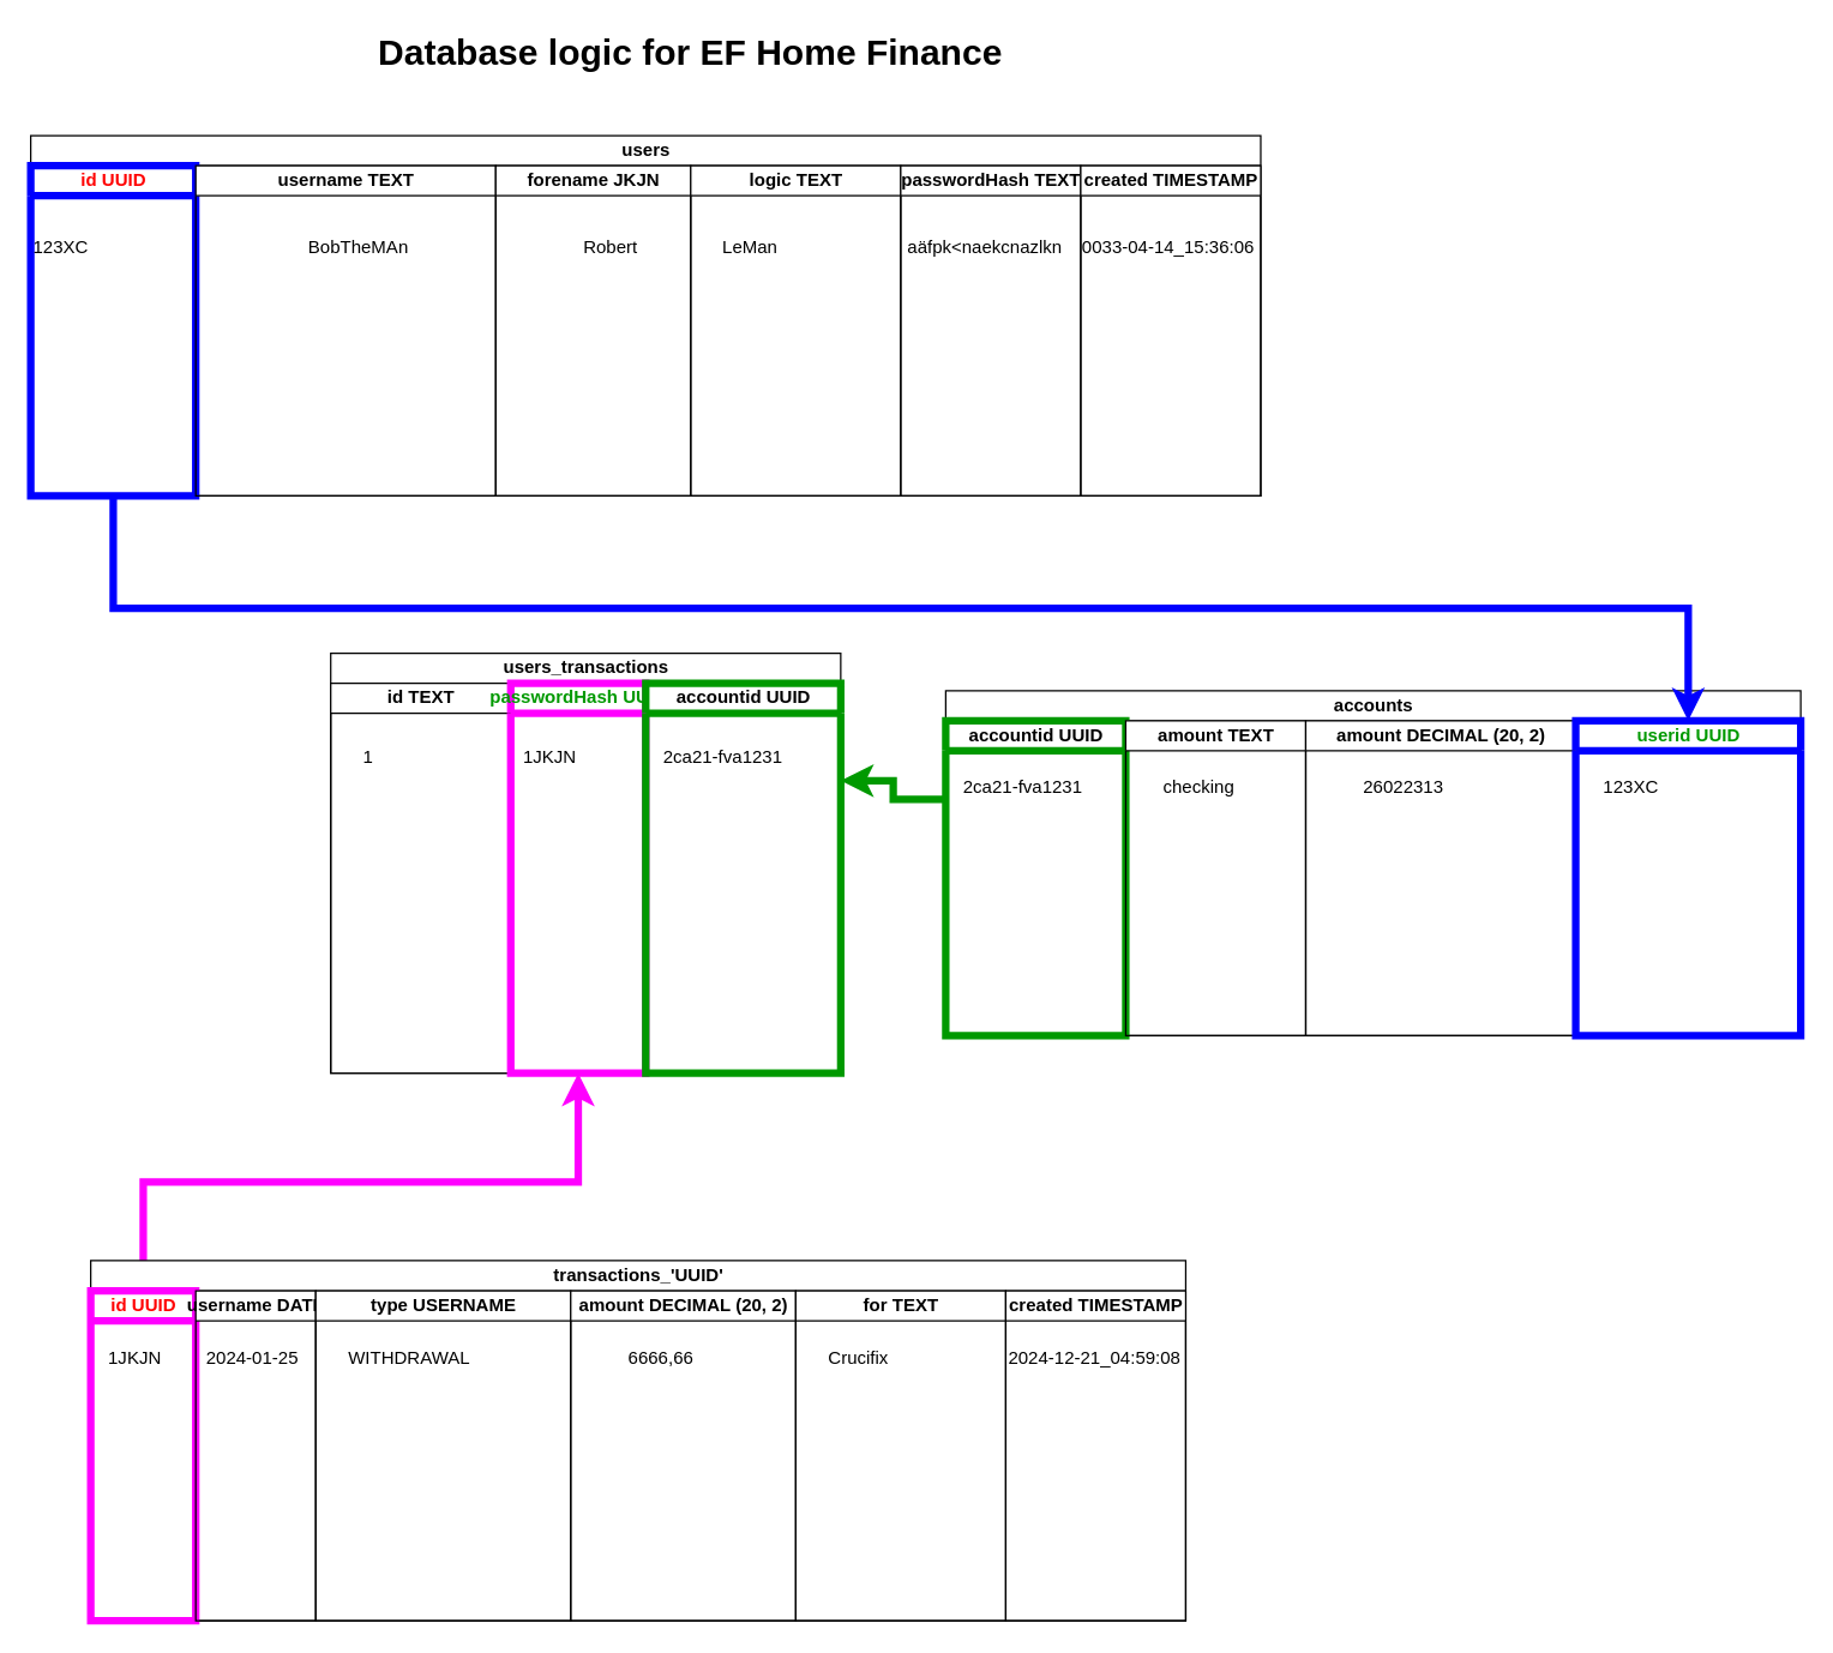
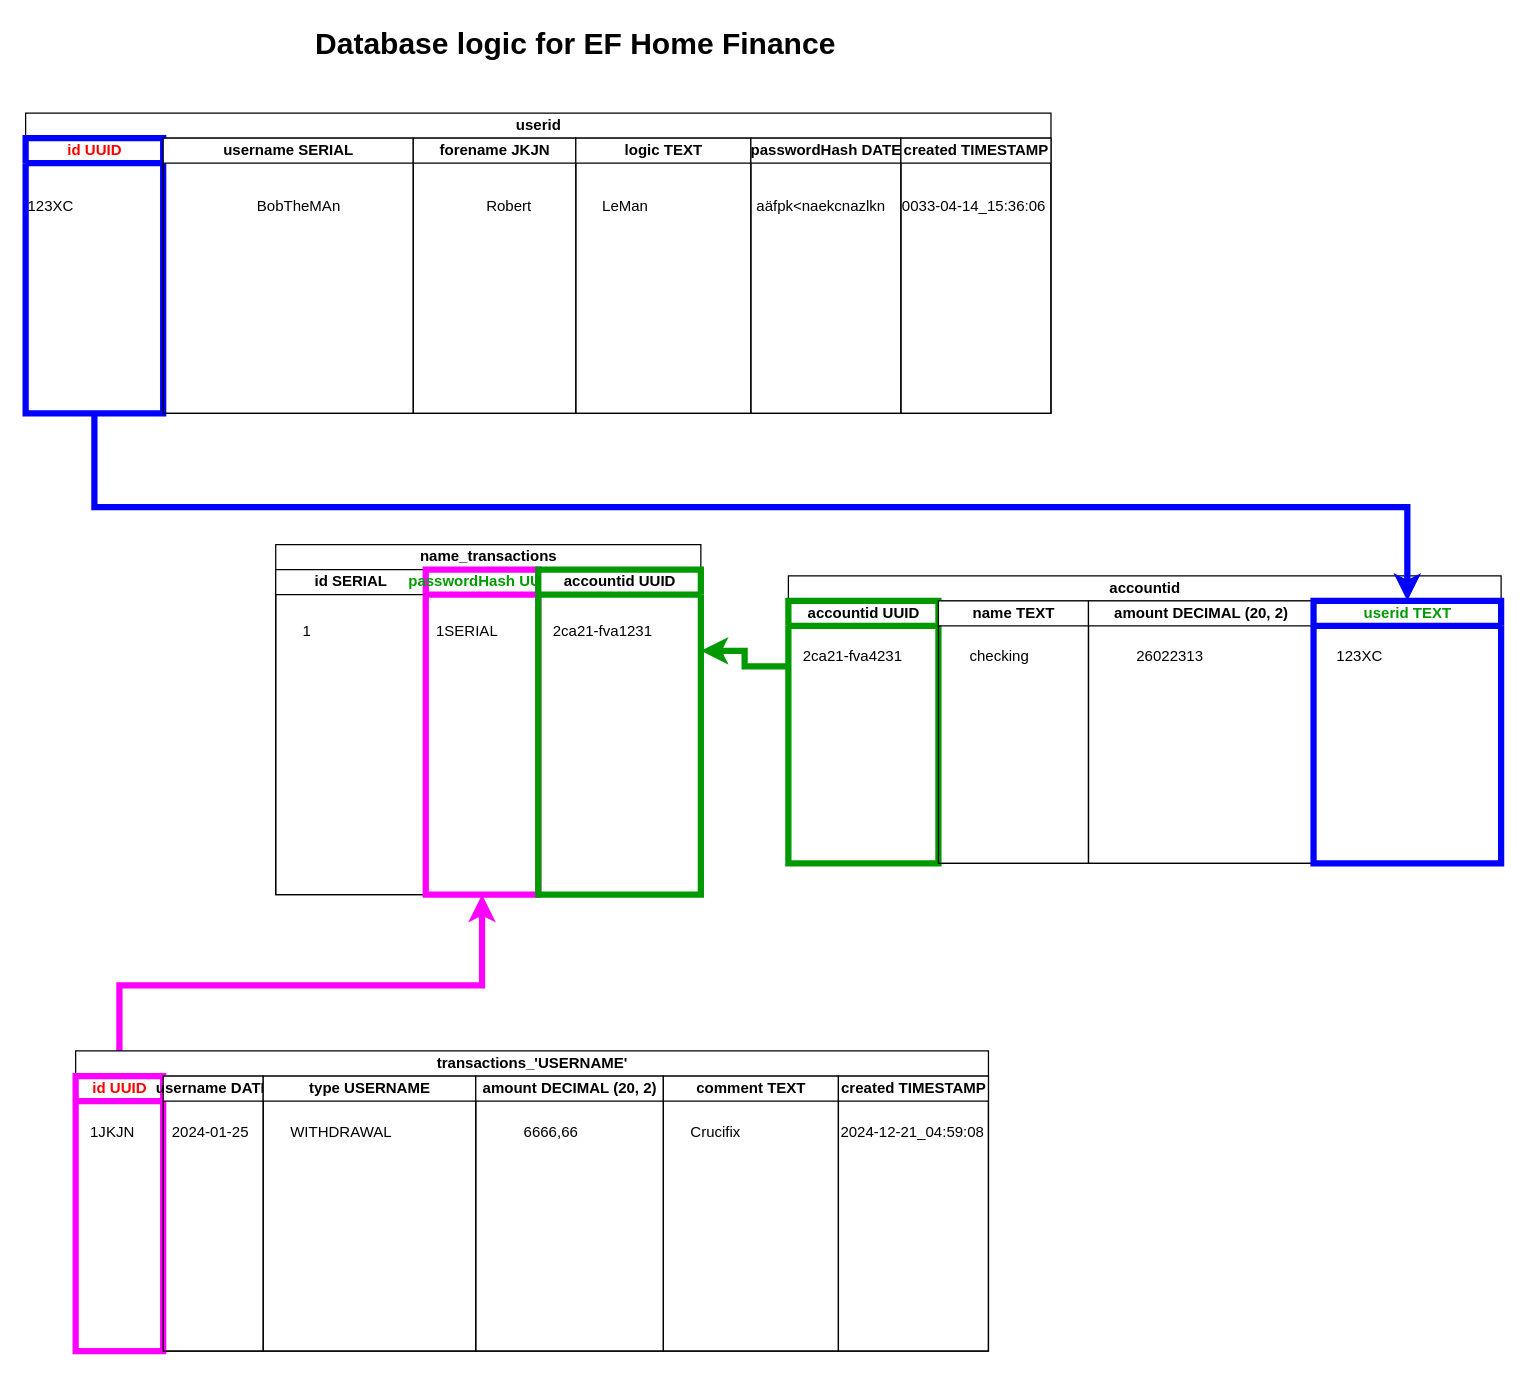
  <mxCell id="0" />
  <mxCell id="1" parent="0" />
- <mxCell id="2" value="users_transactions" style="swimlane;childLayout=stackLayout;resizeParent=1;resizeParentMax=0;startSize=20;html=1;" parent="1" vertex="1"><mxGeometry x="220" y="435" width="340" height="280" as="geometry" /></mxCell>
- <mxCell id="3" value="id TEXT" style="swimlane;startSize=20;html=1;" parent="2" vertex="1"><mxGeometry y="20" width="120" height="260" as="geometry" /></mxCell>
+ <mxCell id="2" value="name_transactions" style="swimlane;childLayout=stackLayout;resizeParent=1;resizeParentMax=0;startSize=20;html=1;" parent="1" vertex="1"><mxGeometry x="220" y="435" width="340" height="280" as="geometry" /></mxCell>
+ <mxCell id="3" value="id SERIAL" style="swimlane;startSize=20;html=1;" parent="2" vertex="1"><mxGeometry y="20" width="120" height="260" as="geometry" /></mxCell>
  <mxCell id="4" value="&lt;font color=&quot;#009900&quot;&gt;passwordHash UUID&lt;/font&gt;" style="swimlane;startSize=20;html=1;strokeWidth=5;strokeColor=#FF00FF;" parent="2" vertex="1"><mxGeometry x="120" y="20" width="90" height="260" as="geometry" /></mxCell>
- <mxCell id="5" value="1&amp;nbsp; &amp;nbsp; &amp;nbsp;&lt;span style=&quot;white-space: pre;&quot;&gt;&#09;&lt;/span&gt;&lt;span style=&quot;white-space: pre;&quot;&gt;&#09;&lt;/span&gt;&lt;span style=&quot;white-space: pre;&quot;&gt;&#09;&lt;/span&gt;&lt;span style=&quot;white-space: pre;&quot;&gt;&#09;&lt;/span&gt;1JKJN&lt;span style=&quot;white-space: pre;&quot;&gt;&#09;&lt;/span&gt;&amp;nbsp; &amp;nbsp; &amp;nbsp; &amp;nbsp; &amp;nbsp; &amp;nbsp; 2ca21-fva1231&amp;nbsp;" style="text;html=1;align=left;verticalAlign=middle;whiteSpace=wrap;rounded=0;" parent="4" vertex="1"><mxGeometry x="-100" y="35" width="310" height="30" as="geometry" /></mxCell>
+ <mxCell id="5" value="1&amp;nbsp; &amp;nbsp; &amp;nbsp;&lt;span style=&quot;white-space: pre;&quot;&gt;&#09;&lt;/span&gt;&lt;span style=&quot;white-space: pre;&quot;&gt;&#09;&lt;/span&gt;&lt;span style=&quot;white-space: pre;&quot;&gt;&#09;&lt;/span&gt;&lt;span style=&quot;white-space: pre;&quot;&gt;&#09;&lt;/span&gt;1SERIAL&lt;span style=&quot;white-space: pre;&quot;&gt;&#09;&lt;/span&gt;&amp;nbsp; &amp;nbsp; &amp;nbsp; &amp;nbsp; &amp;nbsp; &amp;nbsp; 2ca21-fva1231&amp;nbsp;" style="text;html=1;align=left;verticalAlign=middle;whiteSpace=wrap;rounded=0;" parent="4" vertex="1"><mxGeometry x="-100" y="35" width="310" height="30" as="geometry" /></mxCell>
  <mxCell id="6" value="accountid UUID" style="swimlane;startSize=20;html=1;strokeColor=#009900;strokeWidth=5;" parent="2" vertex="1"><mxGeometry x="210" y="20" width="130" height="260" as="geometry" /></mxCell>
  <mxCell id="7" style="edgeStyle=orthogonalEdgeStyle;rounded=0;orthogonalLoop=1;jettySize=auto;html=1;exitX=0.5;exitY=0;exitDx=0;exitDy=0;entryX=0.5;entryY=1;entryDx=0;entryDy=0;strokeWidth=5;strokeColor=#FF00FF;" parent="1" source="18" target="4" edge="1"><mxGeometry relative="1" as="geometry" /></mxCell>
- <mxCell id="8" value="users" style="swimlane;childLayout=stackLayout;resizeParent=1;resizeParentMax=0;startSize=20;html=1;" parent="1" vertex="1"><mxGeometry y="90" width="820" height="240" as="geometry" x="20" /></mxCell>
+ <mxCell id="8" value="userid" style="swimlane;childLayout=stackLayout;resizeParent=1;resizeParentMax=0;startSize=20;html=1;" parent="1" vertex="1"><mxGeometry y="90" width="820" height="240" as="geometry" x="20" /></mxCell>
  <mxCell id="9" value="&lt;font color=&quot;#ff0000&quot;&gt;id UUID&lt;/font&gt;" style="swimlane;startSize=20;html=1;strokeColor=#0000FF;strokeWidth=5;" parent="8" vertex="1"><mxGeometry y="20" width="110" height="220" as="geometry" /></mxCell>
- <mxCell id="10" value="username TEXT" style="swimlane;startSize=20;html=1;" parent="8" vertex="1"><mxGeometry x="110" y="20" width="200" height="220" as="geometry" /></mxCell>
+ <mxCell id="10" value="username SERIAL" style="swimlane;startSize=20;html=1;" parent="8" vertex="1"><mxGeometry x="110" y="20" width="200" height="220" as="geometry" /></mxCell>
  <mxCell id="11" value="forename JKJN" style="swimlane;startSize=20;html=1;" parent="8" vertex="1"><mxGeometry x="310" y="20" width="130" height="220" as="geometry" /></mxCell>
  <mxCell id="12" value="123XC&amp;nbsp; &amp;nbsp; &amp;nbsp; &amp;nbsp; &amp;nbsp; &amp;nbsp; &amp;nbsp; &amp;nbsp; &amp;nbsp; &amp;nbsp; &amp;nbsp; &amp;nbsp; &amp;nbsp; &amp;nbsp; &amp;nbsp; &amp;nbsp; &amp;nbsp; &amp;nbsp; &amp;nbsp; &amp;nbsp; &amp;nbsp; &amp;nbsp; BobTheMAn&amp;nbsp; &amp;nbsp; &amp;nbsp; &amp;nbsp; &amp;nbsp; &amp;nbsp; &amp;nbsp; &amp;nbsp; &amp;nbsp; &amp;nbsp; &amp;nbsp; &amp;nbsp; &amp;nbsp; &amp;nbsp; &amp;nbsp; &amp;nbsp; &amp;nbsp; &amp;nbsp;Robert&amp;nbsp; &amp;nbsp; &amp;nbsp; &amp;nbsp; &amp;nbsp; &amp;nbsp; &amp;nbsp; &amp;nbsp; &amp;nbsp;LeMan&amp;nbsp; &amp;nbsp; &amp;nbsp; &amp;nbsp; &amp;nbsp; &amp;nbsp; &amp;nbsp; &amp;nbsp; &amp;nbsp; &amp;nbsp; &amp;nbsp; &amp;nbsp; &amp;nbsp; aäfpk&amp;lt;naekcnazlkn&amp;nbsp; &amp;nbsp; 0033-04-14_15:36:06" style="text;html=1;align=left;verticalAlign=middle;whiteSpace=wrap;rounded=0;" parent="11" vertex="1"><mxGeometry x="-310" y="40" width="860" height="30" as="geometry" /></mxCell>
  <mxCell id="13" value="logic TEXT" style="swimlane;startSize=20;html=1;" parent="8" vertex="1"><mxGeometry x="440" y="20" width="140" height="220" as="geometry" /></mxCell>
- <mxCell id="14" value="passwordHash TEXT" style="swimlane;startSize=20;html=1;" parent="8" vertex="1"><mxGeometry x="580" y="20" width="120" height="220" as="geometry" /></mxCell>
+ <mxCell id="14" value="passwordHash DATE" style="swimlane;startSize=20;html=1;" parent="8" vertex="1"><mxGeometry x="580" y="20" width="120" height="220" as="geometry" /></mxCell>
  <mxCell id="15" value="created TIMESTAMP" style="swimlane;startSize=20;html=1;" parent="8" vertex="1"><mxGeometry x="700" y="20" width="120" height="220" as="geometry" /></mxCell>
  <mxCell id="16" value="&lt;h1&gt;Database logic for EF Home Finance&lt;/h1&gt;" style="text;html=1;align=center;verticalAlign=middle;whiteSpace=wrap;rounded=0;" parent="1" vertex="1"><mxGeometry x="120" y="20" width="680" height="30" as="geometry" /></mxCell>
- <mxCell id="17" value="transactions_'UUID'" style="swimlane;childLayout=stackLayout;resizeParent=1;resizeParentMax=0;startSize=20;html=1;" parent="1" vertex="1"><mxGeometry x="60" y="840" width="730" height="240" as="geometry" /></mxCell>
+ <mxCell id="17" value="transactions_'USERNAME'" style="swimlane;childLayout=stackLayout;resizeParent=1;resizeParentMax=0;startSize=20;html=1;" parent="1" vertex="1"><mxGeometry x="60" y="840" width="730" height="240" as="geometry" /></mxCell>
  <mxCell id="18" value="&lt;font color=&quot;#ff0000&quot;&gt;id UUID&lt;/font&gt;" style="swimlane;startSize=20;html=1;strokeWidth=5;strokeColor=#FF00FF;" parent="17" vertex="1"><mxGeometry y="20" width="70" height="220" as="geometry" /></mxCell>
  <mxCell id="19" value="1JKJN&amp;nbsp; &amp;nbsp; &amp;nbsp; &amp;nbsp; &amp;nbsp;2024-01-25&amp;nbsp; &amp;nbsp; &amp;nbsp; &amp;nbsp; &amp;nbsp; WITHDRAWAL&lt;span style=&quot;white-space: pre;&quot;&gt;&#09;&lt;/span&gt;&lt;span style=&quot;white-space: pre;&quot;&gt;&#09;&lt;/span&gt;&lt;span style=&quot;white-space: pre;&quot;&gt;&#09;&lt;/span&gt;&lt;span style=&quot;white-space: pre;&quot;&gt;&#09;&lt;/span&gt;6666,66&lt;span style=&quot;white-space: pre;&quot;&gt;&#09;&lt;/span&gt;&lt;span style=&quot;white-space: pre;&quot;&gt;&#09;&lt;/span&gt;&lt;span style=&quot;white-space: pre;&quot;&gt;&#09;&lt;/span&gt;&lt;span style=&quot;white-space: pre;&quot;&gt;&#09;&lt;/span&gt;Crucifix&lt;span style=&quot;white-space: pre;&quot;&gt;&#09;&lt;/span&gt;&lt;span style=&quot;white-space: pre;&quot;&gt;&#09;&lt;/span&gt;&lt;span style=&quot;white-space: pre;&quot;&gt;&#09;    2024-12-21_04:59:08&lt;/span&gt;" style="text;html=1;align=left;verticalAlign=middle;whiteSpace=wrap;rounded=0;" parent="18" vertex="1"><mxGeometry x="10" y="30" width="720" height="30" as="geometry" /></mxCell>
  <mxCell id="20" value="username DATE" style="swimlane;startSize=20;html=1;" parent="17" vertex="1"><mxGeometry x="70" y="20" width="80" height="220" as="geometry" /></mxCell>
  <mxCell id="21" value="type USERNAME" style="swimlane;startSize=20;html=1;" parent="17" vertex="1"><mxGeometry x="150" y="20" width="170" height="220" as="geometry" /></mxCell>
  <mxCell id="22" value="amount DECIMAL (20, 2)" style="swimlane;startSize=20;html=1;" parent="17" vertex="1"><mxGeometry x="320" y="20" width="150" height="220" as="geometry" /></mxCell>
- <mxCell id="23" value="for TEXT" style="swimlane;startSize=20;html=1;" parent="17" vertex="1"><mxGeometry x="470" y="20" width="140" height="220" as="geometry" /></mxCell>
+ <mxCell id="23" value="comment TEXT" style="swimlane;startSize=20;html=1;" parent="17" vertex="1"><mxGeometry x="470" y="20" width="140" height="220" as="geometry" /></mxCell>
  <mxCell id="24" value="created TIMESTAMP" style="swimlane;startSize=20;html=1;" parent="17" vertex="1"><mxGeometry x="610" y="20" width="120" height="220" as="geometry" /></mxCell>
- <mxCell id="25" value="accounts" style="swimlane;childLayout=stackLayout;resizeParent=1;resizeParentMax=0;startSize=20;html=1;" parent="1" vertex="1"><mxGeometry x="630" y="460" width="570" height="230" as="geometry" /></mxCell>
+ <mxCell id="25" value="accountid" style="swimlane;childLayout=stackLayout;resizeParent=1;resizeParentMax=0;startSize=20;html=1;" parent="1" vertex="1"><mxGeometry x="630" y="460" width="570" height="230" as="geometry" /></mxCell>
  <mxCell id="26" value="accountid UUID" style="swimlane;startSize=20;html=1;strokeColor=#009900;strokeWidth=5;" parent="25" vertex="1"><mxGeometry y="20" width="120" height="210" as="geometry" /></mxCell>
- <mxCell id="27" value="2ca21-fva1231&amp;nbsp;&lt;span style=&quot;white-space: pre;&quot;&gt;&#09;&lt;/span&gt;&lt;span style=&quot;white-space: pre;&quot;&gt;&#09;&lt;/span&gt;checking&lt;span style=&quot;white-space: pre;&quot;&gt;&#09;&lt;/span&gt;&lt;span style=&quot;white-space: pre;&quot;&gt;&#09;&lt;/span&gt;&lt;span style=&quot;white-space: pre;&quot;&gt;&#09;&lt;/span&gt;&lt;span style=&quot;white-space: pre;&quot;&gt;&#09;&lt;/span&gt;26022313&lt;span style=&quot;white-space: pre;&quot;&gt;&#09;&lt;/span&gt;&lt;span style=&quot;white-space: pre;&quot;&gt;&#09;&lt;/span&gt;&lt;span style=&quot;white-space: pre;&quot;&gt;&#09;&lt;/span&gt;&lt;span style=&quot;white-space: pre;&quot;&gt;&#09;&lt;/span&gt;123XC" style="text;html=1;align=left;verticalAlign=middle;whiteSpace=wrap;rounded=0;" parent="26" vertex="1"><mxGeometry x="10" y="30" width="520" height="30" as="geometry" /></mxCell>
- <mxCell id="28" value="amount TEXT" style="swimlane;startSize=20;html=1;" parent="25" vertex="1"><mxGeometry x="120" y="20" width="120" height="210" as="geometry" /></mxCell>
+ <mxCell id="27" value="2ca21-fva4231&amp;nbsp;&lt;span style=&quot;white-space: pre;&quot;&gt;&#09;&lt;/span&gt;&lt;span style=&quot;white-space: pre;&quot;&gt;&#09;&lt;/span&gt;checking&lt;span style=&quot;white-space: pre;&quot;&gt;&#09;&lt;/span&gt;&lt;span style=&quot;white-space: pre;&quot;&gt;&#09;&lt;/span&gt;&lt;span style=&quot;white-space: pre;&quot;&gt;&#09;&lt;/span&gt;&lt;span style=&quot;white-space: pre;&quot;&gt;&#09;&lt;/span&gt;26022313&lt;span style=&quot;white-space: pre;&quot;&gt;&#09;&lt;/span&gt;&lt;span style=&quot;white-space: pre;&quot;&gt;&#09;&lt;/span&gt;&lt;span style=&quot;white-space: pre;&quot;&gt;&#09;&lt;/span&gt;&lt;span style=&quot;white-space: pre;&quot;&gt;&#09;&lt;/span&gt;123XC" style="text;html=1;align=left;verticalAlign=middle;whiteSpace=wrap;rounded=0;" parent="26" vertex="1"><mxGeometry x="10" y="30" width="520" height="30" as="geometry" /></mxCell>
+ <mxCell id="28" value="name TEXT" style="swimlane;startSize=20;html=1;" parent="25" vertex="1"><mxGeometry x="120" y="20" width="120" height="210" as="geometry" /></mxCell>
  <mxCell id="29" value="amount DECIMAL (20, 2)" style="swimlane;startSize=20;html=1;" parent="25" vertex="1"><mxGeometry x="240" y="20" width="180" height="210" as="geometry" /></mxCell>
- <mxCell id="30" value="&lt;font color=&quot;#009900&quot;&gt;userid UUID&lt;/font&gt;" style="swimlane;startSize=20;html=1;strokeColor=#0000FF;strokeWidth=5;" parent="25" vertex="1"><mxGeometry x="420" y="20" width="150" height="210" as="geometry" /></mxCell>
+ <mxCell id="30" value="&lt;font color=&quot;#009900&quot;&gt;userid TEXT&lt;/font&gt;" style="swimlane;startSize=20;html=1;strokeColor=#0000FF;strokeWidth=5;" parent="25" vertex="1"><mxGeometry x="420" y="20" width="150" height="210" as="geometry" /></mxCell>
  <mxCell id="31" style="edgeStyle=orthogonalEdgeStyle;rounded=0;orthogonalLoop=1;jettySize=auto;html=1;exitX=0.5;exitY=1;exitDx=0;exitDy=0;strokeColor=#0000FF;strokeWidth=5;" parent="1" source="9" target="30" edge="1"><mxGeometry relative="1" as="geometry" /></mxCell>
  <mxCell id="32" style="edgeStyle=orthogonalEdgeStyle;rounded=0;orthogonalLoop=1;jettySize=auto;html=1;exitX=0;exitY=0.25;exitDx=0;exitDy=0;strokeColor=#009900;strokeWidth=5;entryX=1;entryY=0.25;entryDx=0;entryDy=0;" parent="1" source="26" target="6" edge="1"><mxGeometry relative="1" as="geometry"><mxPoint x="710" y="512.471" as="targetPoint" /></mxGeometry></mxCell>
